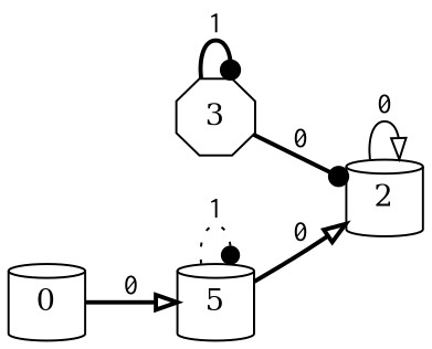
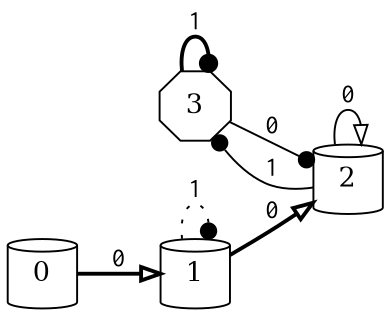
  digraph {
    rankdir=LR
    node [shape=cylinder]
    edge [arrowhead=dot fontname=Courier style=bold]
    3 [height=.5 shape=octagon width=.5]
    2 [height=.5 width=.5]
    0 [height=.5 width=.5]
-   1 [height=.5 width=.5 label=5]
+   1 [height=.5 width=.5]
    3 -> 3 [label=1]
-   3 -> 2 [label=0]
+   3 -> 2 [label=0 style=solid]
+   2 -> 3 [label=1 style=solid]
    2 -> 2 [arrowhead=onormal label=0 style=solid]
    0 -> 1 [arrowhead=onormal label=0]
    1 -> 2 [arrowhead=onormal label=0]
    1 -> 1 [label=1 style=dotted]
  }
